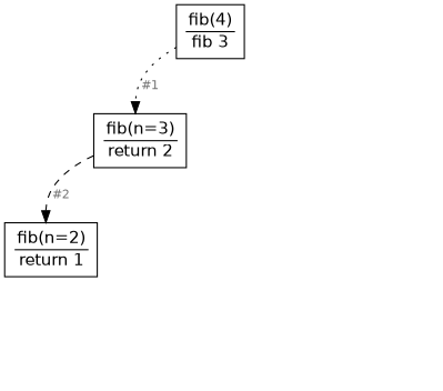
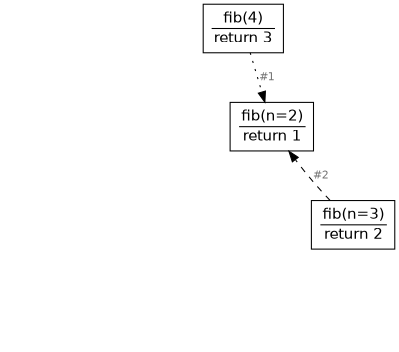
  digraph {
    fontname="DejaVu Sans"
    rankdir=TB
    node [fontname="DejaVu Sans" shape=rectangle style=invis]
    edge [arrowsize=1 color=black fontcolor=gray45 fontname="DejaVu Sans" fontsize=10 style=invis]
-   n1 [label=<<TABLE BORDER="0" CELLBORDER="0" CELLSPACING="0"><TR><TD>fib(4)</TD></TR><HR/><TR><TD>fib 3</TD></TR></TABLE>> style=""]
+   n1 [label=<<TABLE BORDER="0" CELLBORDER="0" CELLSPACING="0"><TR><TD>fib(4)</TD></TR><HR/><TR><TD>return 3</TD></TR></TABLE>> style=""]
    n2 [label=<<TABLE BORDER="0" CELLBORDER="0" CELLSPACING="0"><TR><TD>fib(n=3)</TD></TR><HR/><TR><TD>return 2</TD></TR></TABLE>> style=""]
    n3 [label=<<TABLE BORDER="0" CELLBORDER="0" CELLSPACING="0"><TR><TD>fib(n=2)</TD></TR><HR/><TR><TD>return 1</TD></TR></TABLE>>]
    n4 [label=<<TABLE BORDER="0" CELLBORDER="0" CELLSPACING="0"><TR><TD>fib(n=2)</TD></TR><HR/><TR><TD>return 1</TD></TR></TABLE>> style=""]
    n5 [label=<<TABLE BORDER="0" CELLBORDER="0" CELLSPACING="0"><TR><TD>fib(n=1)</TD></TR><HR/><TR><TD>return 1</TD></TR></TABLE>>]
    n6 [label=<<TABLE BORDER="0" CELLBORDER="0" CELLSPACING="0"><TR><TD>fib(n=1)</TD></TR><HR/><TR><TD>return 1</TD></TR></TABLE>>]
    n7 [label=<<TABLE BORDER="0" CELLBORDER="0" CELLSPACING="0"><TR><TD>fib(n=0)</TD></TR><HR/><TR><TD>return 0</TD></TR></TABLE>>]
    n8 [label=<<TABLE BORDER="0" CELLBORDER="0" CELLSPACING="0"><TR><TD>fib(n=0)</TD></TR><HR/><TR><TD>return 0</TD></TR></TABLE>>]
-   n1 -> n2 [label="#1" style=dotted]
+   n1 -> n4 [label="#1" style=dotted]
    n1 -> n3 [label="#11"]
    n2 -> n1 [label="#10"]
    n2 -> n4 [label="#2" style=dashed]
    n2 -> n5 [label="#8"]
    n3 -> n1 [label="#16"]
    n3 -> n6 [label="#12"]
    n3 -> n7 [label="#14"]
    n4 -> n2 [label="#7"]
    n4 -> n8 [label="#5"]
    n5 -> n2 [label="#9"]
    n6 -> n3 [label="#13"]
    n7 -> n3 [label="#15"]
    n8 -> n4 [label="#6"]
  }
